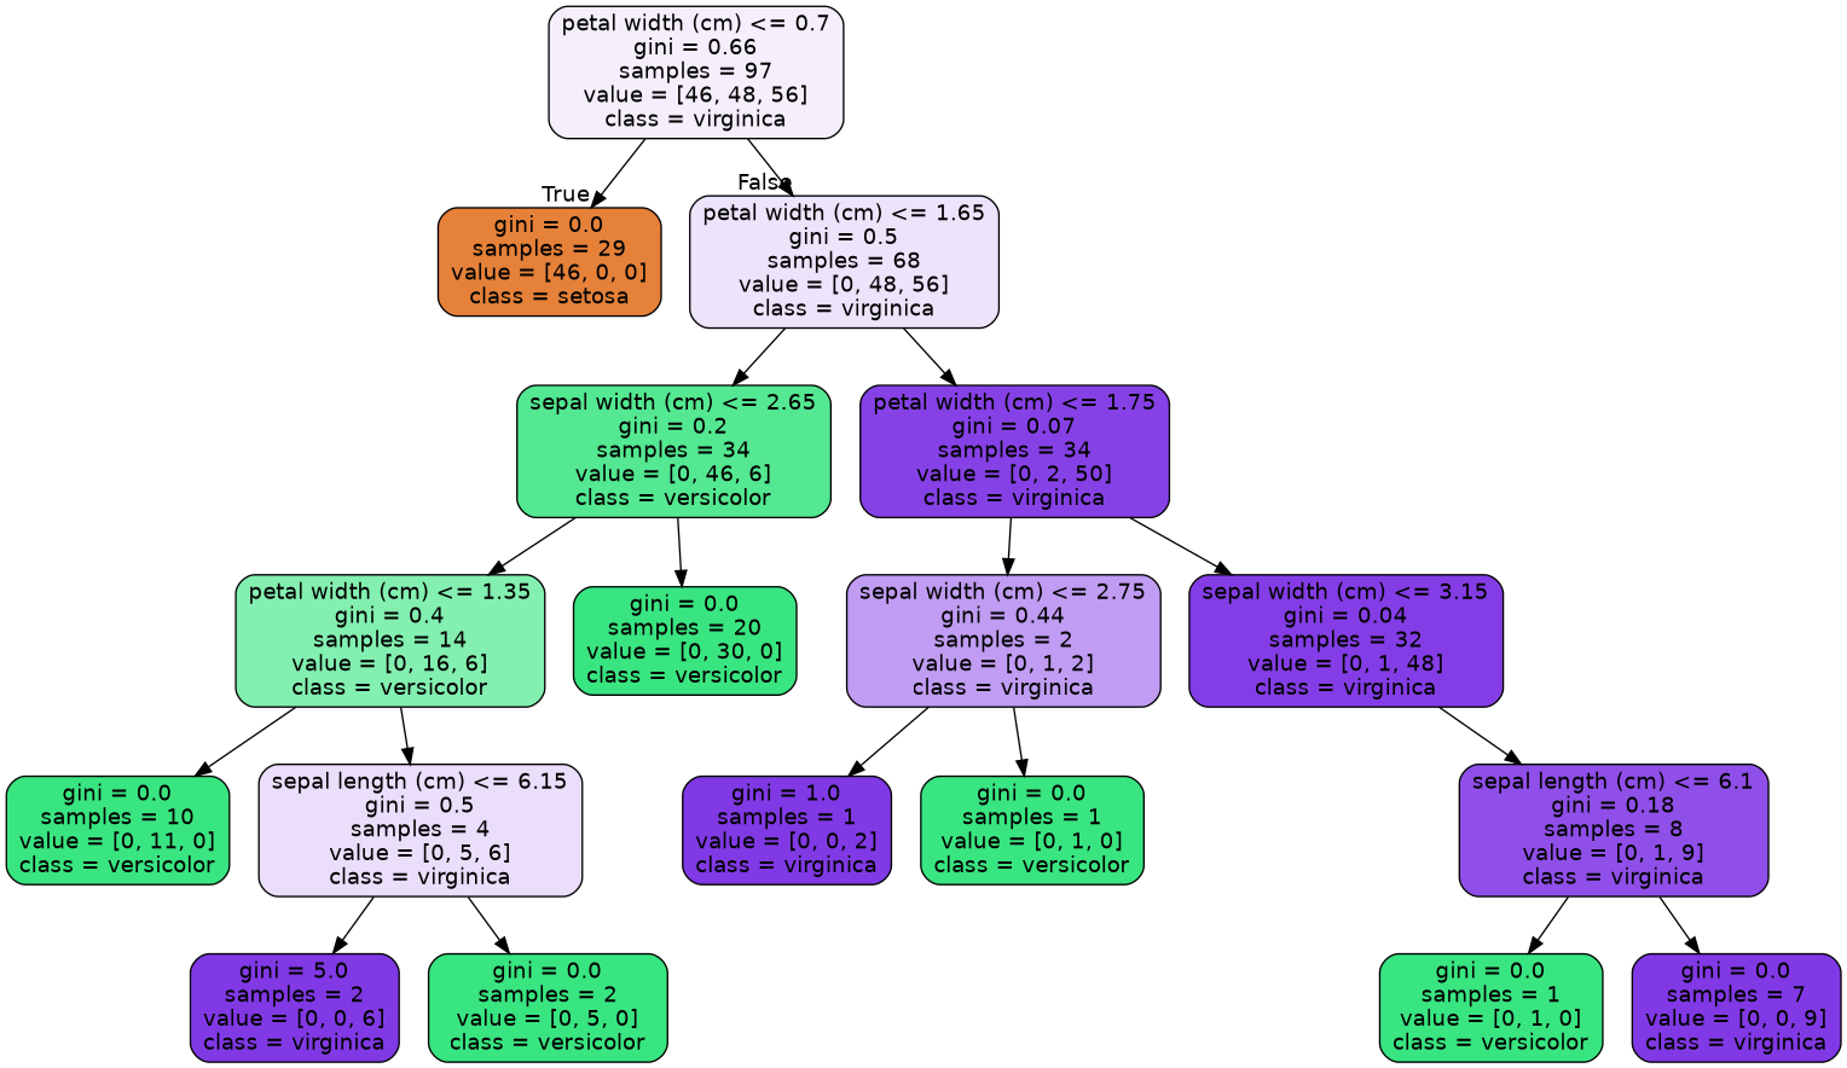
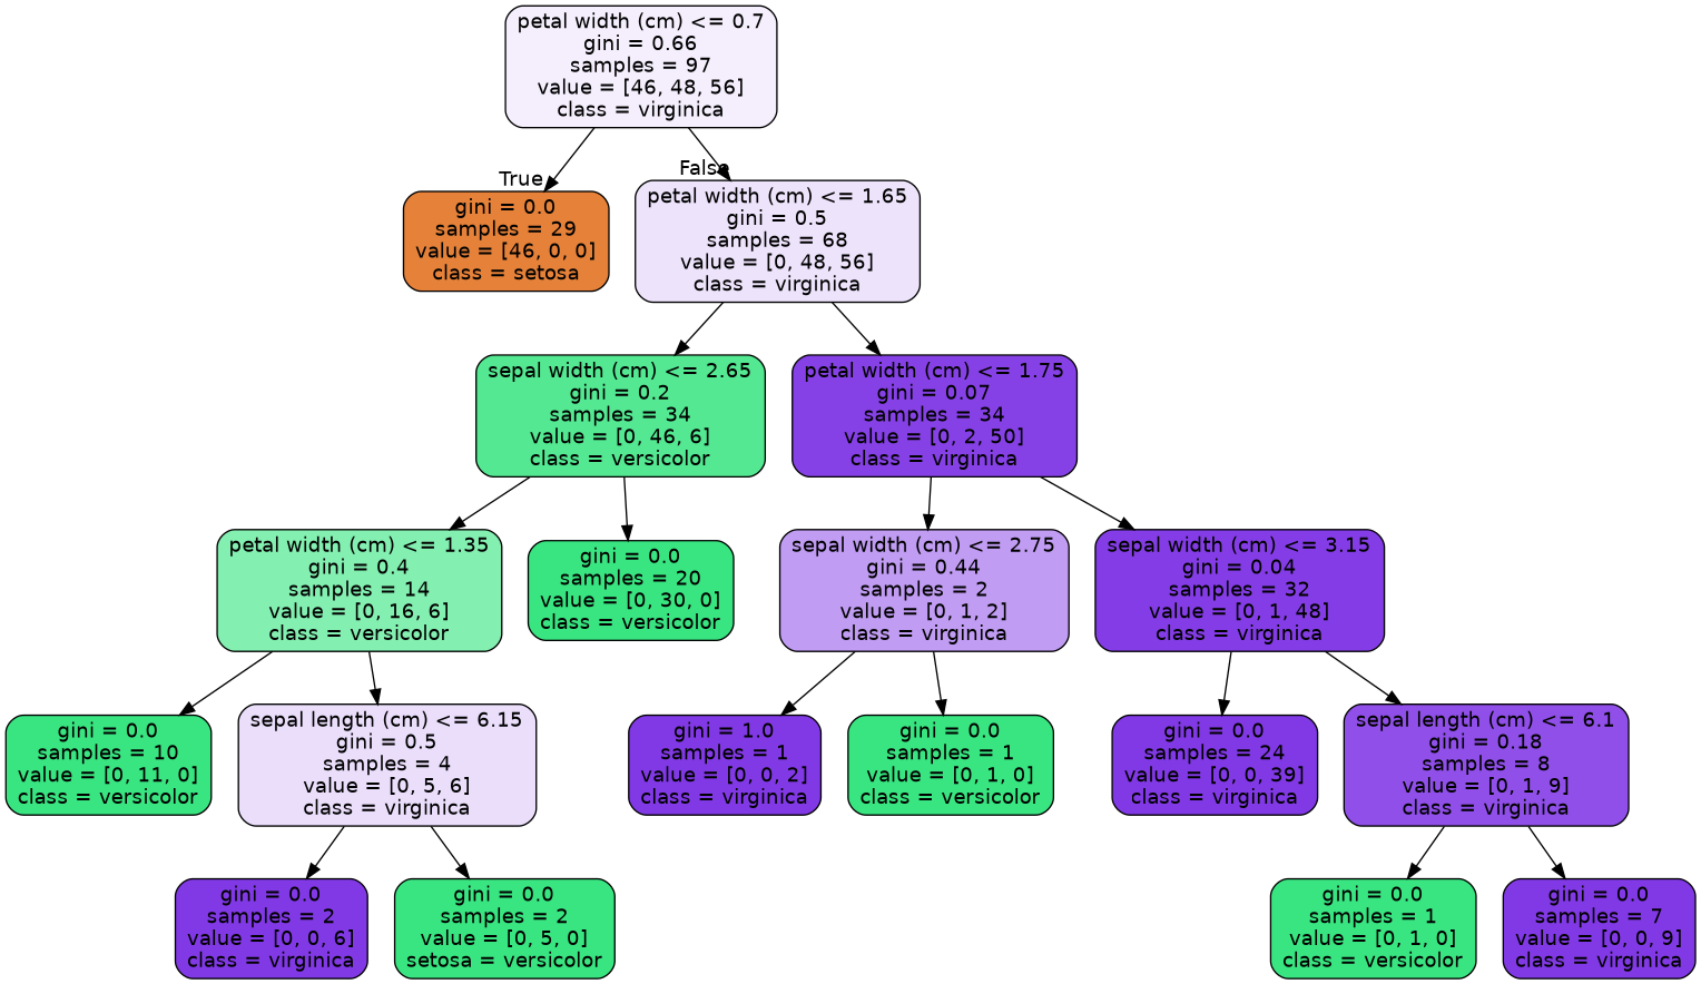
  digraph {
    node [color=black fillcolor="#39e581" fontname=helvetica shape=box style="filled, rounded"]
    edge [fontname=helvetica]
    n1 [fillcolor="#f5effd" label="petal width (cm) <= 0.7\ngini = 0.66\nsamples = 97\nvalue = [46, 48, 56]\nclass = virginica"]
    n2 [fillcolor="#e58139" label="gini = 0.0\nsamples = 29\nvalue = [46, 0, 0]\nclass = setosa"]
    n3 [fillcolor="#ede3fb" label="petal width (cm) <= 1.65\ngini = 0.5\nsamples = 68\nvalue = [0, 48, 56]\nclass = virginica"]
    n4 [fillcolor="#53e891" label="sepal width (cm) <= 2.65\ngini = 0.2\nsamples = 34\nvalue = [0, 46, 6]\nclass = versicolor"]
    n5 [fillcolor="#8641e6" label="petal width (cm) <= 1.75\ngini = 0.07\nsamples = 34\nvalue = [0, 2, 50]\nclass = virginica"]
    n6 [fillcolor="#83efb0" label="petal width (cm) <= 1.35\ngini = 0.4\nsamples = 14\nvalue = [0, 16, 6]\nclass = versicolor"]
    n7 [label="gini = 0.0\nsamples = 20\nvalue = [0, 30, 0]\nclass = versicolor"]
    n8 [fillcolor="#c09cf2" label="sepal width (cm) <= 2.75\ngini = 0.44\nsamples = 2\nvalue = [0, 1, 2]\nclass = virginica"]
    n9 [fillcolor="#843de6" label="sepal width (cm) <= 3.15\ngini = 0.04\nsamples = 32\nvalue = [0, 1, 48]\nclass = virginica"]
    n10 [label="gini = 0.0\nsamples = 10\nvalue = [0, 11, 0]\nclass = versicolor"]
    n11 [fillcolor="#eadefb" label="sepal length (cm) <= 6.15\ngini = 0.5\nsamples = 4\nvalue = [0, 5, 6]\nclass = virginica"]
-   n12 [fillcolor="#8139e5" label="gini = 5.0\nsamples = 2\nvalue = [0, 0, 6]\nclass = virginica"]
-   n13 [label="gini = 0.0\nsamples = 2\nvalue = [0, 5, 0]\nclass = versicolor"]
+   n12 [fillcolor="#8139e5" label="gini = 0.0\nsamples = 2\nvalue = [0, 0, 6]\nclass = virginica"]
+   n13 [label="gini = 0.0\nsamples = 2\nvalue = [0, 5, 0]\nsetosa = versicolor"]
    n14 [fillcolor="#8139e5" label="gini = 1.0\nsamples = 1\nvalue = [0, 0, 2]\nclass = virginica"]
    n15 [label="gini = 0.0\nsamples = 1\nvalue = [0, 1, 0]\nclass = versicolor"]
+   n16 [fillcolor="#8139e5" label="gini = 0.0\nsamples = 24\nvalue = [0, 0, 39]\nclass = virginica"]
    n17 [fillcolor="#8f4fe8" label="sepal length (cm) <= 6.1\ngini = 0.18\nsamples = 8\nvalue = [0, 1, 9]\nclass = virginica"]
    n18 [label="gini = 0.0\nsamples = 1\nvalue = [0, 1, 0]\nclass = versicolor"]
    n19 [fillcolor="#8139e5" label="gini = 0.0\nsamples = 7\nvalue = [0, 0, 9]\nclass = virginica"]
    n1 -> n2 [headlabel=True labelangle=45 labeldistance=2.5]
    n1 -> n3 [headlabel=False labelangle=-45 labeldistance=2.5]
    n3 -> n4
    n3 -> n5
    n4 -> n6
    n4 -> n7
    n5 -> n8
    n5 -> n9
    n6 -> n10
    n6 -> n11
    n8 -> n14
    n8 -> n15
+   n9 -> n16
    n9 -> n17
    n11 -> n12
    n11 -> n13
    n17 -> n18
    n17 -> n19
  }
